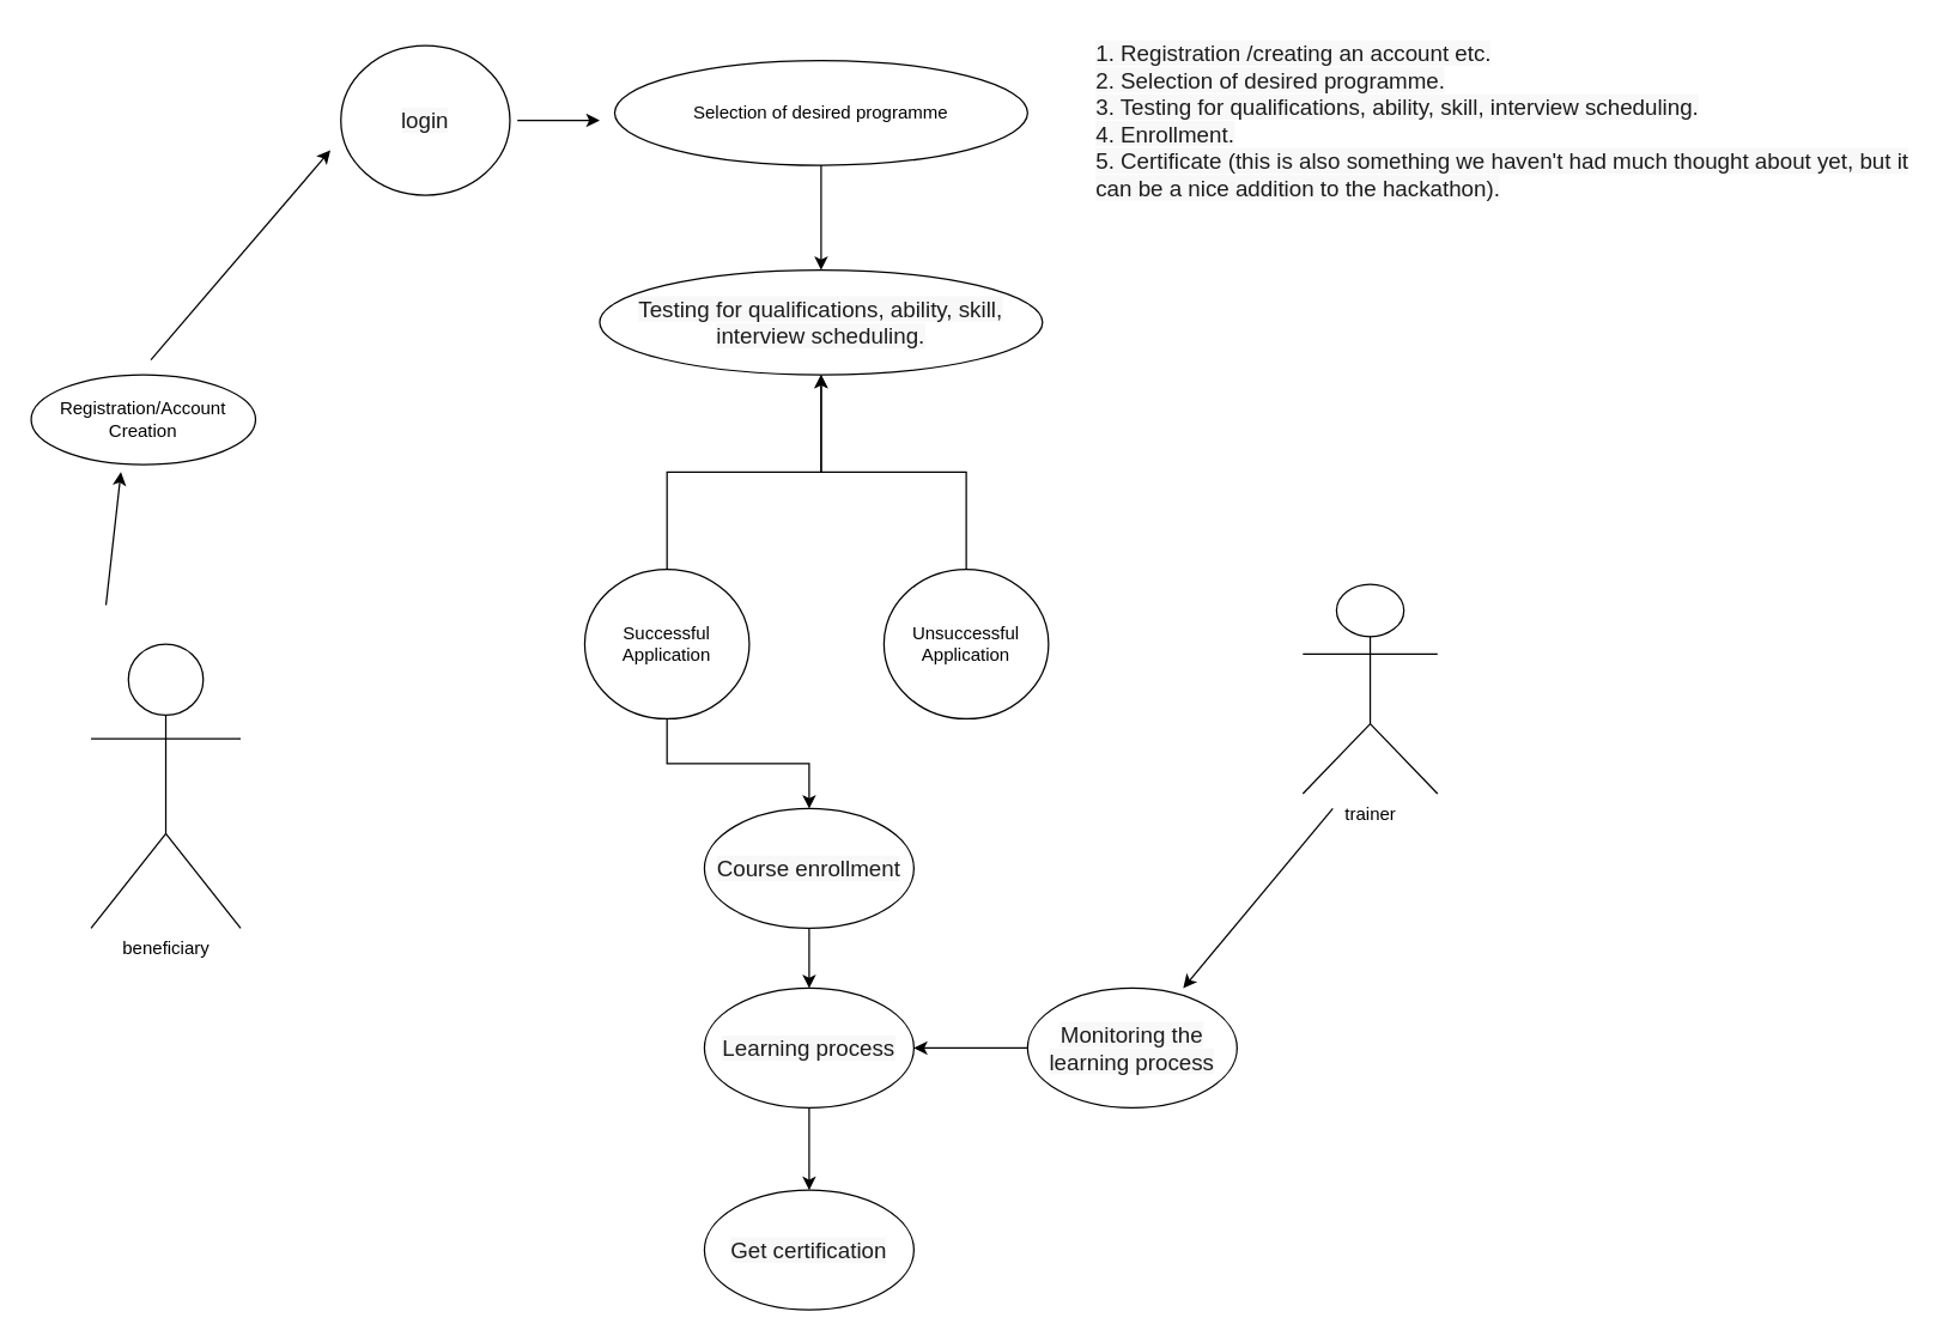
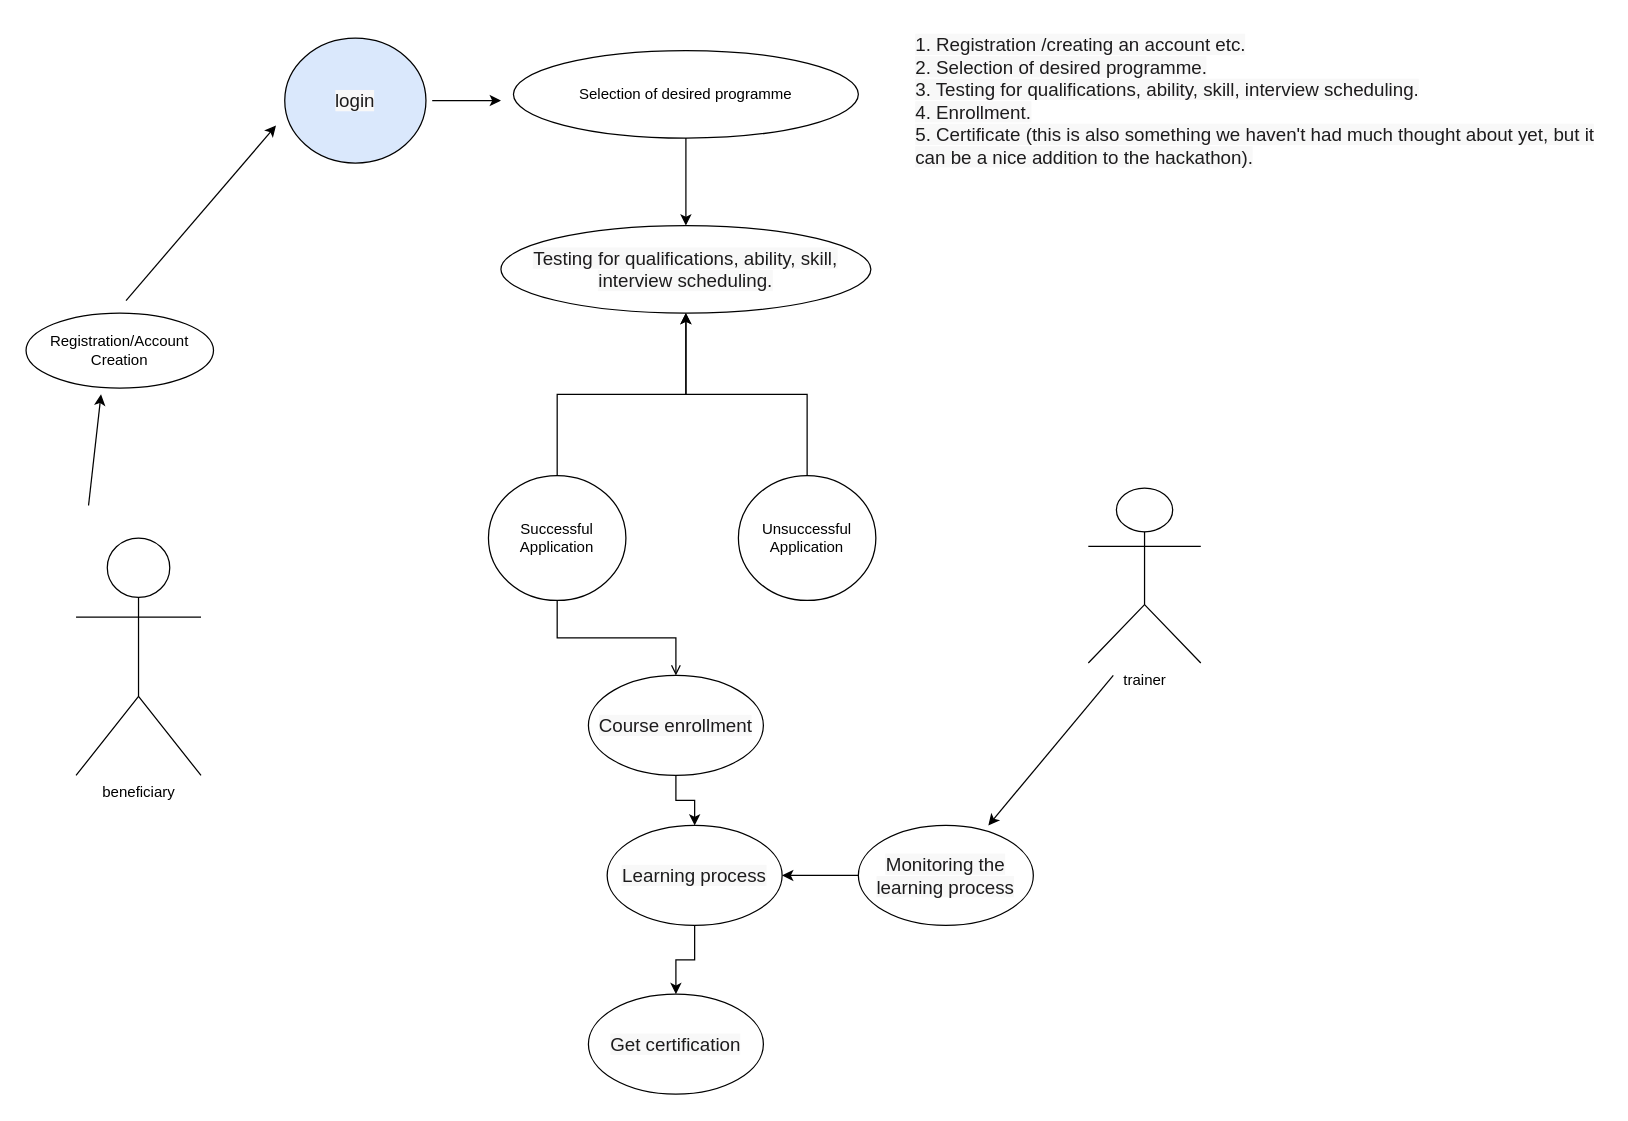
  <mxCell id="0" />
  <mxCell id="1" parent="0" />
  <mxCell id="2" value="beneficiary" style="shape=umlActor;html=1;verticalLabelPosition=bottom;verticalAlign=top;align=center;" vertex="1" parent="1"><mxGeometry x="60" y="430" width="100" height="190" as="geometry" /></mxCell>
  <mxCell id="3" value="Registration/Account Creation" style="ellipse;whiteSpace=wrap;html=1;" vertex="1" parent="1"><mxGeometry x="20" y="250" width="150" height="60" as="geometry" /></mxCell>
  <mxCell id="4" style="edgeStyle=orthogonalEdgeStyle;rounded=0;orthogonalLoop=1;jettySize=auto;html=1;entryX=0.5;entryY=0;entryDx=0;entryDy=0;" edge="1" parent="1" source="5" target="15"><mxGeometry relative="1" as="geometry" /></mxCell>
  <mxCell id="5" value="Selection of desired programme" style="ellipse;whiteSpace=wrap;html=1;" vertex="1" parent="1"><mxGeometry x="410" y="40" width="276" height="70" as="geometry" /></mxCell>
  <mxCell id="6" value="&lt;meta charset=&quot;utf-8&quot;&gt;&lt;span style=&quot;color: rgb(29, 28, 29); font-size: 15px; font-style: normal; font-weight: 400; letter-spacing: normal; text-align: left; text-indent: 0px; text-transform: none; word-spacing: 0px; background-color: rgb(248, 248, 248); display: inline; float: none;&quot;&gt;1. Registration /creating an account etc.&lt;/span&gt;&lt;br style=&quot;box-sizing: inherit; color: rgb(29, 28, 29); font-size: 15px; font-style: normal; font-weight: 400; letter-spacing: normal; text-align: left; text-indent: 0px; text-transform: none; word-spacing: 0px; background-color: rgb(248, 248, 248);&quot;&gt;&lt;span style=&quot;color: rgb(29, 28, 29); font-size: 15px; font-style: normal; font-weight: 400; letter-spacing: normal; text-align: left; text-indent: 0px; text-transform: none; word-spacing: 0px; background-color: rgb(248, 248, 248); display: inline; float: none;&quot;&gt;2. Selection of desired programme.&lt;/span&gt;&lt;br style=&quot;box-sizing: inherit; color: rgb(29, 28, 29); font-size: 15px; font-style: normal; font-weight: 400; letter-spacing: normal; text-align: left; text-indent: 0px; text-transform: none; word-spacing: 0px; background-color: rgb(248, 248, 248);&quot;&gt;&lt;span style=&quot;color: rgb(29, 28, 29); font-size: 15px; font-style: normal; font-weight: 400; letter-spacing: normal; text-align: left; text-indent: 0px; text-transform: none; word-spacing: 0px; background-color: rgb(248, 248, 248); display: inline; float: none;&quot;&gt;3. Testing for qualifications, ability, skill, interview scheduling.&lt;/span&gt;&lt;br style=&quot;box-sizing: inherit; color: rgb(29, 28, 29); font-size: 15px; font-style: normal; font-weight: 400; letter-spacing: normal; text-align: left; text-indent: 0px; text-transform: none; word-spacing: 0px; background-color: rgb(248, 248, 248);&quot;&gt;&lt;span style=&quot;color: rgb(29, 28, 29); font-size: 15px; font-style: normal; font-weight: 400; letter-spacing: normal; text-align: left; text-indent: 0px; text-transform: none; word-spacing: 0px; background-color: rgb(248, 248, 248); display: inline; float: none;&quot;&gt;4. Enrollment.&lt;/span&gt;&lt;br style=&quot;box-sizing: inherit; color: rgb(29, 28, 29); font-size: 15px; font-style: normal; font-weight: 400; letter-spacing: normal; text-align: left; text-indent: 0px; text-transform: none; word-spacing: 0px; background-color: rgb(248, 248, 248);&quot;&gt;&lt;span style=&quot;color: rgb(29, 28, 29); font-size: 15px; font-style: normal; font-weight: 400; letter-spacing: normal; text-align: left; text-indent: 0px; text-transform: none; word-spacing: 0px; background-color: rgb(248, 248, 248); display: inline; float: none;&quot;&gt;5. Certificate (this is also something we haven't had much thought about yet, but it can be a nice addition to the hackathon).&lt;/span&gt;" style="text;whiteSpace=wrap;html=1;" vertex="1" parent="1"><mxGeometry x="730" y="20" width="550" height="140" as="geometry" /></mxCell>
  <mxCell id="7" value="" style="edgeStyle=orthogonalEdgeStyle;rounded=0;orthogonalLoop=1;jettySize=auto;html=1;" edge="1" parent="1" source="8" target="15"><mxGeometry relative="1" as="geometry" /></mxCell>
  <mxCell id="8" value="Unsuccessful Application" style="ellipse;whiteSpace=wrap;html=1;" vertex="1" parent="1"><mxGeometry x="590" y="380" width="110" height="100" as="geometry" /></mxCell>
  <mxCell id="9" value="" style="endArrow=classic;html=1;" edge="1" parent="1" source="15"><mxGeometry width="50" height="50" relative="1" as="geometry"><mxPoint x="750" y="270" as="sourcePoint" /><mxPoint x="580" y="220" as="targetPoint" /></mxGeometry></mxCell>
  <mxCell id="10" value="" style="edgeStyle=orthogonalEdgeStyle;rounded=0;orthogonalLoop=1;jettySize=auto;html=1;" edge="1" parent="1" source="12" target="15"><mxGeometry relative="1" as="geometry" /></mxCell>
- <mxCell id="11" style="edgeStyle=orthogonalEdgeStyle;rounded=0;orthogonalLoop=1;jettySize=auto;html=1;entryX=0.5;entryY=0;entryDx=0;entryDy=0;" edge="1" parent="1" source="12" target="14"><mxGeometry relative="1" as="geometry" /></mxCell>
+ <mxCell id="11" style="edgeStyle=orthogonalEdgeStyle;rounded=0;orthogonalLoop=1;jettySize=auto;html=1;entryX=0.5;entryY=0;entryDx=0;entryDy=0;endArrow=open;" edge="1" parent="1" source="12" target="14"><mxGeometry relative="1" as="geometry" /></mxCell>
  <mxCell id="12" value="Successful Application" style="ellipse;whiteSpace=wrap;html=1;" vertex="1" parent="1"><mxGeometry x="390" y="380" width="110" height="100" as="geometry" /></mxCell>
  <mxCell id="13" style="edgeStyle=orthogonalEdgeStyle;rounded=0;orthogonalLoop=1;jettySize=auto;html=1;exitX=0.5;exitY=1;exitDx=0;exitDy=0;entryX=0.5;entryY=0;entryDx=0;entryDy=0;" edge="1" parent="1" source="14" target="20"><mxGeometry relative="1" as="geometry" /></mxCell>
  <mxCell id="14" value="&lt;span style=&quot;color: rgb(29 , 28 , 29) ; font-size: 15px ; text-align: left ; background-color: rgb(248 , 248 , 248)&quot;&gt;Course enrollment&lt;/span&gt;" style="ellipse;whiteSpace=wrap;html=1;" vertex="1" parent="1"><mxGeometry x="470" y="540" width="140" height="80" as="geometry" /></mxCell>
  <mxCell id="15" value="&lt;span style=&quot;color: rgb(29 , 28 , 29) ; font-size: 15px ; text-align: left ; background-color: rgb(248 , 248 , 248)&quot;&gt;Testing for qualifications, ability, skill, interview scheduling.&lt;/span&gt;" style="ellipse;whiteSpace=wrap;html=1;" vertex="1" parent="1"><mxGeometry x="400" y="180" width="296" height="70" as="geometry" /></mxCell>
- <mxCell id="16" value="&lt;span style=&quot;color: rgb(29 , 28 , 29) ; font-size: 15px ; text-align: left ; background-color: rgb(248 , 248 , 248)&quot;&gt;login&lt;/span&gt;" style="ellipse;whiteSpace=wrap;html=1;" vertex="1" parent="1"><mxGeometry x="227" y="30" width="113" height="100" as="geometry" /></mxCell>
+ <mxCell id="16" value="&lt;span style=&quot;color: rgb(29 , 28 , 29) ; font-size: 15px ; text-align: left ; background-color: rgb(248 , 248 , 248)&quot;&gt;login&lt;/span&gt;" style="ellipse;whiteSpace=wrap;html=1;fillColor=#dae8fc;" vertex="1" parent="1"><mxGeometry x="227" y="30" width="113" height="100" as="geometry" /></mxCell>
  <mxCell id="17" value="" style="endArrow=classic;html=1;" edge="1" parent="1"><mxGeometry width="50" height="50" relative="1" as="geometry"><mxPoint x="100" y="240" as="sourcePoint" /><mxPoint x="220" y="100" as="targetPoint" /></mxGeometry></mxCell>
  <mxCell id="18" value="" style="endArrow=classic;html=1;" edge="1" parent="1"><mxGeometry width="50" height="50" relative="1" as="geometry"><mxPoint x="345" y="80" as="sourcePoint" /><mxPoint x="400" y="80" as="targetPoint" /></mxGeometry></mxCell>
  <mxCell id="19" style="edgeStyle=orthogonalEdgeStyle;rounded=0;orthogonalLoop=1;jettySize=auto;html=1;exitX=0.5;exitY=1;exitDx=0;exitDy=0;entryX=0.5;entryY=0;entryDx=0;entryDy=0;" edge="1" parent="1" source="20" target="21"><mxGeometry relative="1" as="geometry" /></mxCell>
- <mxCell id="20" value="&lt;span style=&quot;color: rgb(29 , 28 , 29) ; font-size: 15px ; text-align: left ; background-color: rgb(248 , 248 , 248)&quot;&gt;Learning process&lt;/span&gt;" style="ellipse;whiteSpace=wrap;html=1;" vertex="1" parent="1"><mxGeometry x="470" y="660" width="140" height="80" as="geometry" /></mxCell>
+ <mxCell id="20" value="&lt;span style=&quot;color: rgb(29 , 28 , 29) ; font-size: 15px ; text-align: left ; background-color: rgb(248 , 248 , 248)&quot;&gt;Learning process&lt;/span&gt;" style="ellipse;whiteSpace=wrap;html=1;" vertex="1" parent="1"><mxGeometry x="485" y="660" width="140" height="80" as="geometry" /></mxCell>
  <mxCell id="21" value="&lt;span style=&quot;color: rgb(29 , 28 , 29) ; font-size: 15px ; text-align: left ; background-color: rgb(248 , 248 , 248)&quot;&gt;Get certification&lt;/span&gt;" style="ellipse;whiteSpace=wrap;html=1;" vertex="1" parent="1"><mxGeometry x="470" y="795" width="140" height="80" as="geometry" /></mxCell>
  <mxCell id="22" value="trainer" style="shape=umlActor;html=1;verticalLabelPosition=bottom;verticalAlign=top;align=center;" vertex="1" parent="1"><mxGeometry x="870" y="390" width="90" height="140" as="geometry" /></mxCell>
  <mxCell id="23" value="" style="endArrow=classic;html=1;" edge="1" parent="1"><mxGeometry width="50" height="50" relative="1" as="geometry"><mxPoint x="70" y="404" as="sourcePoint" /><mxPoint x="80" y="315" as="targetPoint" /></mxGeometry></mxCell>
  <mxCell id="24" value="" style="endArrow=classic;html=1;" edge="1" parent="1"><mxGeometry width="50" height="50" relative="1" as="geometry"><mxPoint x="890" y="540" as="sourcePoint" /><mxPoint x="790" y="660" as="targetPoint" /></mxGeometry></mxCell>
  <mxCell id="25" style="edgeStyle=orthogonalEdgeStyle;rounded=0;orthogonalLoop=1;jettySize=auto;html=1;entryX=1;entryY=0.5;entryDx=0;entryDy=0;" edge="1" parent="1" source="26" target="20"><mxGeometry relative="1" as="geometry" /></mxCell>
  <mxCell id="26" value="&lt;span style=&quot;color: rgb(29 , 28 , 29) ; font-size: 15px ; text-align: left ; background-color: rgb(248 , 248 , 248)&quot;&gt;Monitoring the learning process&lt;/span&gt;" style="ellipse;whiteSpace=wrap;html=1;" vertex="1" parent="1"><mxGeometry x="686" y="660" width="140" height="80" as="geometry" /></mxCell>
